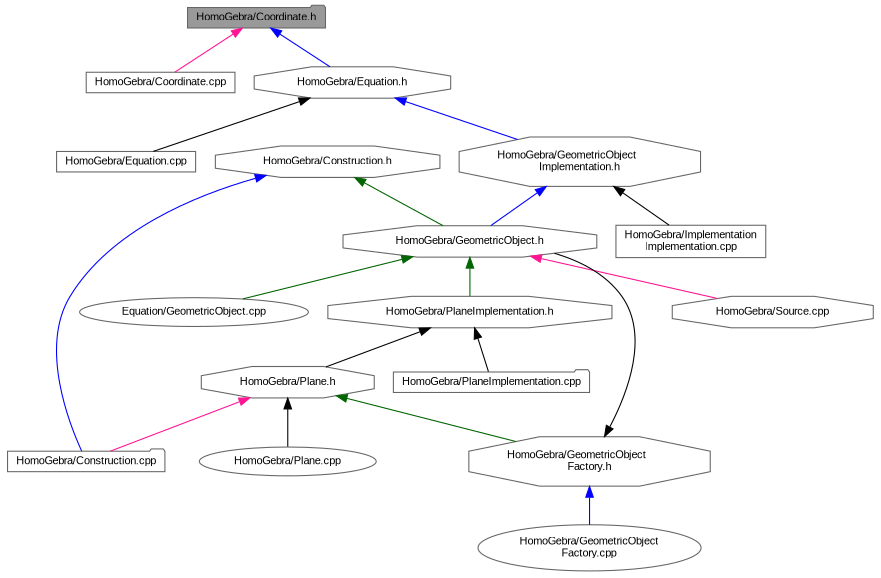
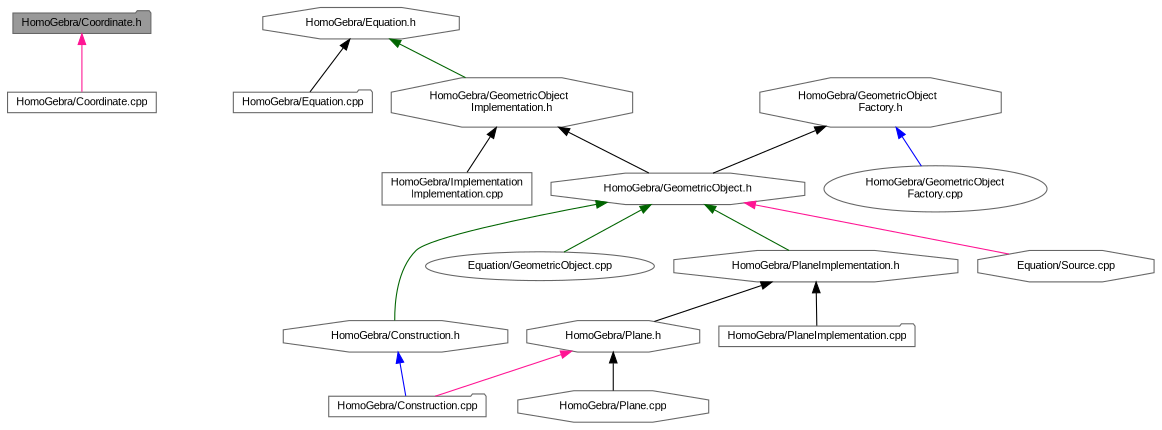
  digraph {
    fontname="Liberation Sans"
    node [color=grey40 fillcolor=white fontname="Liberation Sans" fontsize=10 shape=octagon style=filled]
    edge [color=black dir=back fontname="Liberation Sans" fontsize=10 labelfontname=Helvetica labelfontsize=10 style=solid]
    n1 [color=gray40 fillcolor=grey60 fontcolor=black height=0.2 label="HomoGebra/Coordinate.h" shape=folder width=0.4]
    n2 [height=0.2 label="HomoGebra/Coordinate.cpp" shape=box width=0.4]
    n3 [height=0.2 label="HomoGebra/Equation.h" width=0.4]
-   n4 [height=0.2 label="HomoGebra/Equation.cpp" shape=box width=0.4]
+   n4 [height=0.2 label="HomoGebra/Equation.cpp" shape=folder width=0.4]
    n5 [height=0.2 label="HomoGebra/GeometricObject\lImplementation.h" width=0.4]
    n6 [height=0.2 label="HomoGebra/GeometricObject.h" width=0.4]
    n7 [height=0.2 label="HomoGebra/Implementation\lImplementation.cpp" shape=box width=0.4]
    n8 [height=0.2 label="HomoGebra/Construction.h" width=0.4]
    n9 [height=0.2 label="Equation/GeometricObject.cpp" shape=ellipse width=0.4]
    n10 [height=0.2 label="HomoGebra/PlaneImplementation.h" width=0.4]
-   n11 [height=0.2 label="HomoGebra/Source.cpp" width=0.4]
+   n11 [height=0.2 label="Equation/Source.cpp" width=0.4]
    n12 [height=0.2 label="HomoGebra/Construction.cpp" shape=folder width=0.4]
    n13 [height=0.2 label="HomoGebra/GeometricObject\lFactory.h" width=0.4]
    n14 [height=0.2 label="HomoGebra/GeometricObject\lFactory.cpp" shape=ellipse width=0.4]
    n15 [height=0.2 label="HomoGebra/Plane.h" width=0.4]
    n16 [height=0.2 label="HomoGebra/PlaneImplementation.cpp" shape=folder width=0.4]
-   n17 [height=0.2 label="HomoGebra/Plane.cpp" shape=ellipse width=0.4]
+   n17 [height=0.2 label="HomoGebra/Plane.cpp" width=0.4]
    n1 -> n2 [color=deeppink]
-   n1 -> n3 [color=blue]
    n3 -> n4
-   n3 -> n5 [color=blue]
-   n5 -> n6 [color=blue]
+   n3 -> n5 [color=darkgreen]
+   n5 -> n6
    n5 -> n7
-   n8 -> n6 [color=darkgreen]
+   n6 -> n8 [color=darkgreen]
    n6 -> n9 [color=darkgreen]
    n6 -> n10 [color=darkgreen]
    n6 -> n11 [color=deeppink]
    n8 -> n12 [color=blue]
    n10 -> n15
    n10 -> n16
    n13 -> n6
    n13 -> n14 [color=blue]
    n15 -> n12 [color=deeppink]
-   n15 -> n13 [color=darkgreen]
    n15 -> n17
  }
